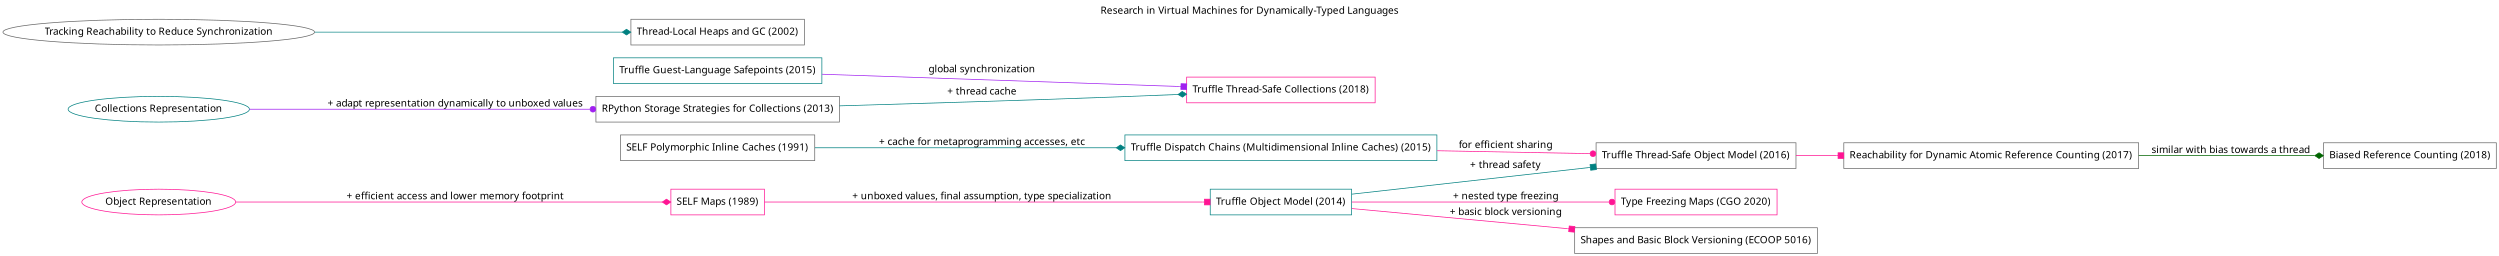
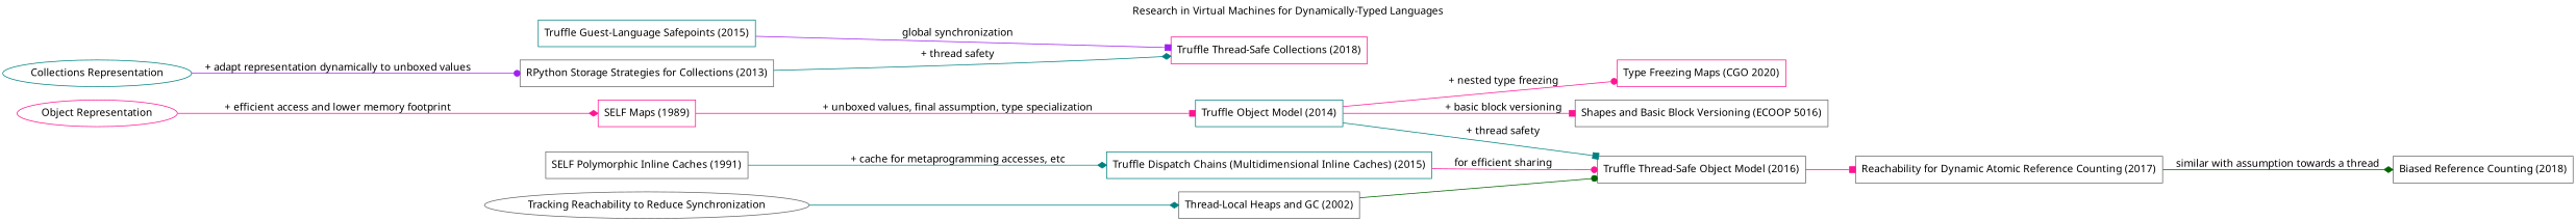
  digraph {
    fontname="Noto Sans"
    label="Research in Virtual Machines for Dynamically-Typed Languages"
    labelloc=t
    rankdir=LR
    node [color=gray40 fontname="Noto Sans" shape=box]
    edge [arrowhead=diamond color=deeppink fontname="Noto Sans"]
    n1 [label="SELF Polymorphic Inline Caches (1991)"]
    n2 [color=teal label="Truffle Dispatch Chains (Multidimensional Inline Caches) (2015)"]
    n3 [label="Truffle Thread-Safe Object Model (2016)"]
    n4 [label="Reachability for Dynamic Atomic Reference Counting (2017)"]
    n5 [color=deeppink label="Object Representation" shape=oval]
    n6 [color=deeppink label="SELF Maps (1989)"]
    n7 [color=teal label="Truffle Object Model (2014)"]
    n8 [color=deeppink label="Type Freezing Maps (CGO 2020)"]
    n9 [label="Shapes and Basic Block Versioning (ECOOP 5016)"]
    n10 [color=deeppink label="Truffle Thread-Safe Collections (2018)"]
    n11 [label="Biased Reference Counting (2018)"]
    n12 [color=teal label="Truffle Guest-Language Safepoints (2015)"]
    n13 [color=teal label="Collections Representation" shape=oval]
    n14 [label="RPython Storage Strategies for Collections (2013)"]
    n15 [label="Tracking Reachability to Reduce Synchronization" shape=oval]
    n16 [label="Thread-Local Heaps and GC (2002)"]
    n1 -> n2 [color=teal label="+ cache for metaprogramming accesses, etc"]
    n2 -> n3 [arrowhead=dot label="for efficient sharing"]
    n3 -> n4 [arrowhead=box]
-   n4 -> n11 [color=darkgreen label="similar with bias towards a thread"]
+   n4 -> n11 [color=darkgreen label="similar with assumption towards a thread"]
    n5 -> n6 [label="+ efficient access and lower memory footprint"]
    n6 -> n7 [arrowhead=box label="+ unboxed values, final assumption, type specialization"]
    n7 -> n3 [arrowhead=box color=teal label="+ thread safety"]
    n7 -> n8 [arrowhead=dot label="+ nested type freezing"]
    n7 -> n9 [arrowhead=box label="+ basic block versioning"]
    n12 -> n10 [arrowhead=box color=purple label="global synchronization"]
    n13 -> n14 [arrowhead=dot color=purple label="+ adapt representation dynamically to unboxed values"]
-   n14 -> n10 [color=teal label="+ thread cache"]
+   n14 -> n10 [color=teal label="+ thread safety"]
    n15 -> n16 [color=teal]
+   n16 -> n3 [arrowhead=dot color=darkgreen]
  }
